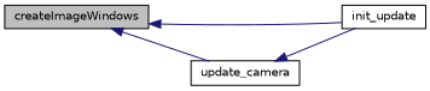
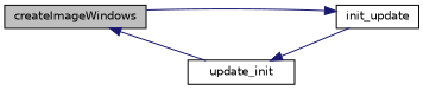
  digraph {
    rankdir=LR
    node [color=black fillcolor=white fontname=Helvetica fontsize=10 shape=record style=filled]
    edge [color=midnightblue dir=back fontname=Helvetica fontsize=10 labelfontname=Helvetica labelfontsize=10 style=solid]
    n1 [fillcolor=grey75 fontcolor=black height=0.2 label=createImageWindows width=0.4]
    n2 [height=0.2 label=init_update width=0.4]
-   n3 [height=0.2 label=update_camera width=0.4]
-   n1 -> n2
+   n3 [height=0.2 label=update_init width=0.4]
+   n2 -> n1
    n1 -> n3
    n3 -> n2
  }
